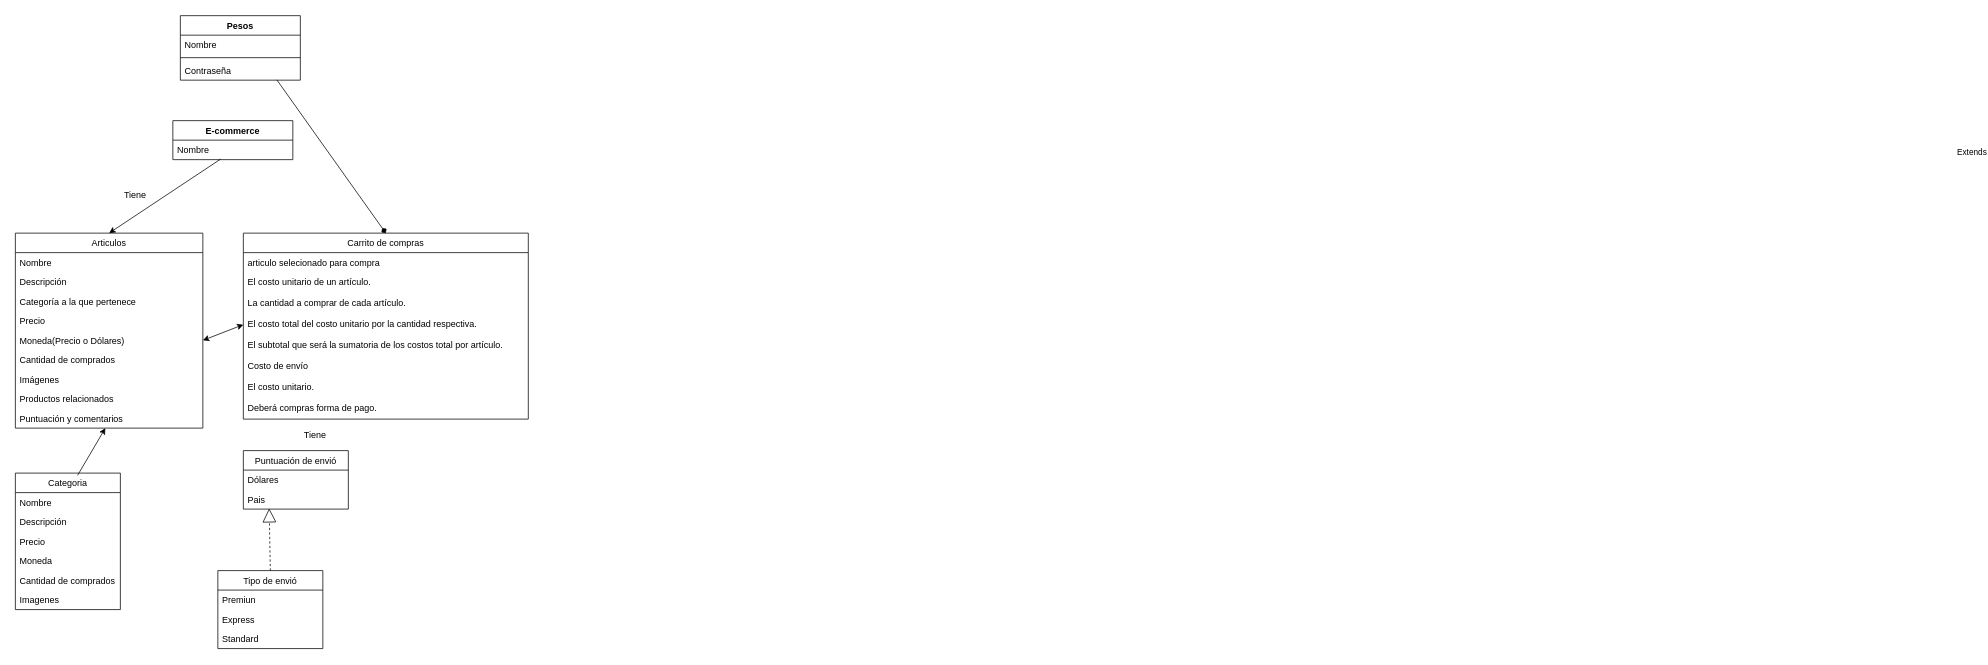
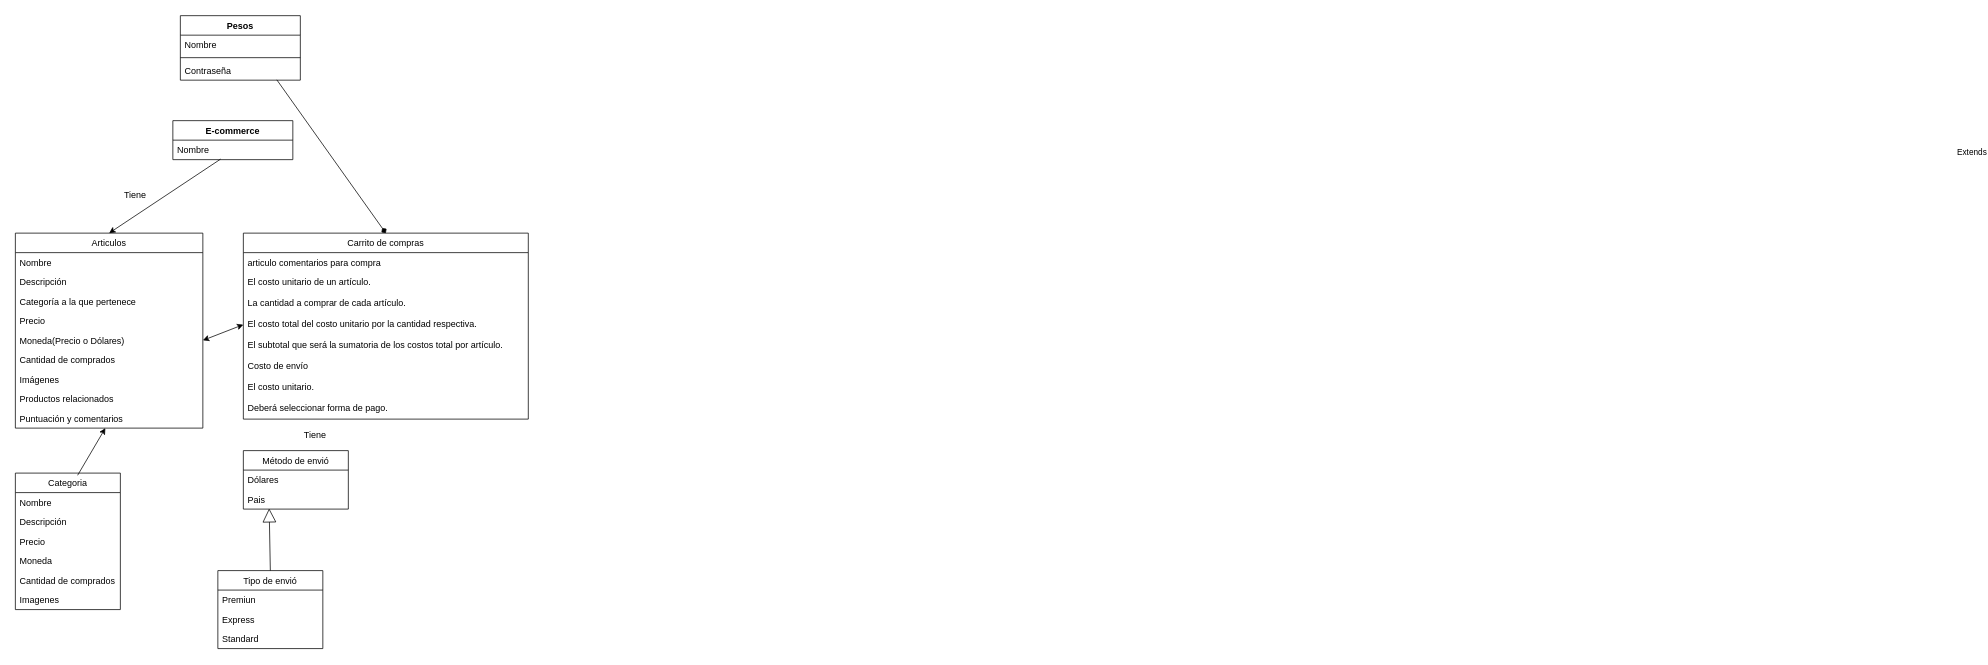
  <mxCell id="0" />
  <mxCell id="1" parent="0" />
  <mxCell id="2" value="" style="endArrow=block;endSize=10;endFill=0;shadow=0;strokeWidth=1;rounded=0;edgeStyle=elbowEdgeStyle;elbow=vertical;strokeColor=none;" edge="1" parent="1"><mxGeometry width="160" relative="1" as="geometry"><mxPoint x="600" y="592" as="sourcePoint" /><mxPoint x="450" y="490" as="targetPoint" /><Array as="points"><mxPoint x="560" y="532" /></Array></mxGeometry></mxCell>
  <mxCell id="3" value="E-commerce" style="swimlane;fontStyle=1;align=center;verticalAlign=top;childLayout=stackLayout;horizontal=1;startSize=26;horizontalStack=0;resizeParent=1;resizeParentMax=0;resizeLast=0;collapsible=1;marginBottom=0;" vertex="1" parent="1"><mxGeometry x="230" y="160" width="160" height="52" as="geometry" /></mxCell>
  <mxCell id="4" value="Nombre" style="text;strokeColor=none;fillColor=none;align=left;verticalAlign=top;spacingLeft=4;spacingRight=4;overflow=hidden;rotatable=0;points=[[0,0.5],[1,0.5]];portConstraint=eastwest;" vertex="1" parent="3"><mxGeometry y="26" width="160" height="26" as="geometry" /></mxCell>
  <mxCell id="5" value="Articulos" style="swimlane;fontStyle=0;childLayout=stackLayout;horizontal=1;startSize=26;fillColor=none;horizontalStack=0;resizeParent=1;resizeParentMax=0;resizeLast=0;collapsible=1;marginBottom=0;" vertex="1" parent="1"><mxGeometry x="20" y="310" width="250" height="260" as="geometry" /></mxCell>
  <mxCell id="6" value="Nombre" style="text;strokeColor=none;fillColor=none;align=left;verticalAlign=top;spacingLeft=4;spacingRight=4;overflow=hidden;rotatable=0;points=[[0,0.5],[1,0.5]];portConstraint=eastwest;" vertex="1" parent="5"><mxGeometry y="26" width="250" height="26" as="geometry" /></mxCell>
  <mxCell id="7" value="Descripción" style="text;strokeColor=none;fillColor=none;align=left;verticalAlign=top;spacingLeft=4;spacingRight=4;overflow=hidden;rotatable=0;points=[[0,0.5],[1,0.5]];portConstraint=eastwest;" vertex="1" parent="5"><mxGeometry y="52" width="250" height="26" as="geometry" /></mxCell>
  <mxCell id="8" value="Categoría a la que pertenece" style="text;strokeColor=none;fillColor=none;align=left;verticalAlign=top;spacingLeft=4;spacingRight=4;overflow=hidden;rotatable=0;points=[[0,0.5],[1,0.5]];portConstraint=eastwest;" vertex="1" parent="5"><mxGeometry y="78" width="250" height="26" as="geometry" /></mxCell>
  <mxCell id="9" value="Precio" style="text;strokeColor=none;fillColor=none;align=left;verticalAlign=top;spacingLeft=4;spacingRight=4;overflow=hidden;rotatable=0;points=[[0,0.5],[1,0.5]];portConstraint=eastwest;" vertex="1" parent="5"><mxGeometry y="104" width="250" height="26" as="geometry" /></mxCell>
  <mxCell id="10" value="Moneda(Precio o Dólares)" style="text;strokeColor=none;fillColor=none;align=left;verticalAlign=top;spacingLeft=4;spacingRight=4;overflow=hidden;rotatable=0;points=[[0,0.5],[1,0.5]];portConstraint=eastwest;" vertex="1" parent="5"><mxGeometry y="130" width="250" height="26" as="geometry" /></mxCell>
  <mxCell id="11" value="Cantidad de comprados" style="text;strokeColor=none;fillColor=none;align=left;verticalAlign=top;spacingLeft=4;spacingRight=4;overflow=hidden;rotatable=0;points=[[0,0.5],[1,0.5]];portConstraint=eastwest;" vertex="1" parent="5"><mxGeometry y="156" width="250" height="26" as="geometry" /></mxCell>
  <mxCell id="12" value="Imágenes" style="text;strokeColor=none;fillColor=none;align=left;verticalAlign=top;spacingLeft=4;spacingRight=4;overflow=hidden;rotatable=0;points=[[0,0.5],[1,0.5]];portConstraint=eastwest;" vertex="1" parent="5"><mxGeometry y="182" width="250" height="26" as="geometry" /></mxCell>
  <mxCell id="13" value="Productos relacionados" style="text;strokeColor=none;fillColor=none;align=left;verticalAlign=top;spacingLeft=4;spacingRight=4;overflow=hidden;rotatable=0;points=[[0,0.5],[1,0.5]];portConstraint=eastwest;" vertex="1" parent="5"><mxGeometry y="208" width="250" height="26" as="geometry" /></mxCell>
  <mxCell id="14" value="Puntuación y comentarios" style="text;strokeColor=none;fillColor=none;align=left;verticalAlign=top;spacingLeft=4;spacingRight=4;overflow=hidden;rotatable=0;points=[[0,0.5],[1,0.5]];portConstraint=eastwest;" vertex="1" parent="5"><mxGeometry y="234" width="250" height="26" as="geometry" /></mxCell>
  <mxCell id="15" value="" style="endArrow=classic;html=1;entryX=0.5;entryY=0;entryDx=0;entryDy=0;exitX=0.398;exitY=0.973;exitDx=0;exitDy=0;exitPerimeter=0;" edge="1" parent="1" source="4" target="5"><mxGeometry width="50" height="50" relative="1" as="geometry"><mxPoint x="308" y="160" as="sourcePoint" /><mxPoint x="330" y="360" as="targetPoint" /></mxGeometry></mxCell>
  <mxCell id="16" value="Carrito de compras" style="swimlane;fontStyle=0;childLayout=stackLayout;horizontal=1;startSize=26;fillColor=none;horizontalStack=0;resizeParent=1;resizeParentMax=0;resizeLast=0;collapsible=1;marginBottom=0;" vertex="1" parent="1"><mxGeometry x="324" y="310" width="380" height="248" as="geometry" /></mxCell>
- <mxCell id="17" value="articulo selecionado para compra" style="text;strokeColor=none;fillColor=none;align=left;verticalAlign=top;spacingLeft=4;spacingRight=4;overflow=hidden;rotatable=0;points=[[0,0.5],[1,0.5]];portConstraint=eastwest;" vertex="1" parent="16"><mxGeometry y="26" width="380" height="26" as="geometry" /></mxCell>
+ <mxCell id="17" value="articulo comentarios para compra" style="text;strokeColor=none;fillColor=none;align=left;verticalAlign=top;spacingLeft=4;spacingRight=4;overflow=hidden;rotatable=0;points=[[0,0.5],[1,0.5]];portConstraint=eastwest;" vertex="1" parent="16"><mxGeometry y="26" width="380" height="26" as="geometry" /></mxCell>
  <mxCell id="18" value="El costo unitario de un artículo." style="text;strokeColor=none;fillColor=none;align=left;verticalAlign=top;spacingLeft=4;spacingRight=4;overflow=hidden;rotatable=0;points=[[0,0.5],[1,0.5]];portConstraint=eastwest;" vertex="1" parent="16"><mxGeometry y="52" width="380" height="28" as="geometry" /></mxCell>
  <mxCell id="19" value="La cantidad a comprar de cada artículo." style="text;strokeColor=none;fillColor=none;align=left;verticalAlign=top;spacingLeft=4;spacingRight=4;overflow=hidden;rotatable=0;points=[[0,0.5],[1,0.5]];portConstraint=eastwest;" vertex="1" parent="16"><mxGeometry y="80" width="380" height="28" as="geometry" /></mxCell>
  <mxCell id="20" value="El costo total del costo unitario por la cantidad respectiva." style="text;strokeColor=none;fillColor=none;align=left;verticalAlign=top;spacingLeft=4;spacingRight=4;overflow=hidden;rotatable=0;points=[[0,0.5],[1,0.5]];portConstraint=eastwest;" vertex="1" parent="16"><mxGeometry y="108" width="380" height="28" as="geometry" /></mxCell>
  <mxCell id="21" value="El subtotal que será la sumatoria de los costos total por artículo." style="text;strokeColor=none;fillColor=none;align=left;verticalAlign=top;spacingLeft=4;spacingRight=4;overflow=hidden;rotatable=0;points=[[0,0.5],[1,0.5]];portConstraint=eastwest;" vertex="1" parent="16"><mxGeometry y="136" width="380" height="28" as="geometry" /></mxCell>
  <mxCell id="22" value="Costo de envío" style="text;strokeColor=none;fillColor=none;align=left;verticalAlign=top;spacingLeft=4;spacingRight=4;overflow=hidden;rotatable=0;points=[[0,0.5],[1,0.5]];portConstraint=eastwest;" vertex="1" parent="16"><mxGeometry y="164" width="380" height="28" as="geometry" /></mxCell>
  <mxCell id="23" value="El costo unitario." style="text;strokeColor=none;fillColor=none;align=left;verticalAlign=top;spacingLeft=4;spacingRight=4;overflow=hidden;rotatable=0;points=[[0,0.5],[1,0.5]];portConstraint=eastwest;" vertex="1" parent="16"><mxGeometry y="192" width="380" height="28" as="geometry" /></mxCell>
- <mxCell id="24" value="Deberá compras forma de pago." style="text;strokeColor=none;fillColor=none;align=left;verticalAlign=top;spacingLeft=4;spacingRight=4;overflow=hidden;rotatable=0;points=[[0,0.5],[1,0.5]];portConstraint=eastwest;" vertex="1" parent="16"><mxGeometry y="220" width="380" height="28" as="geometry" /></mxCell>
+ <mxCell id="24" value="Deberá seleccionar forma de pago." style="text;strokeColor=none;fillColor=none;align=left;verticalAlign=top;spacingLeft=4;spacingRight=4;overflow=hidden;rotatable=0;points=[[0,0.5],[1,0.5]];portConstraint=eastwest;" vertex="1" parent="16"><mxGeometry y="220" width="380" height="28" as="geometry" /></mxCell>
  <mxCell id="25" value="Pesos" style="swimlane;fontStyle=1;align=center;verticalAlign=top;childLayout=stackLayout;horizontal=1;startSize=26;horizontalStack=0;resizeParent=1;resizeParentMax=0;resizeLast=0;collapsible=1;marginBottom=0;" vertex="1" parent="1"><mxGeometry x="240" y="20" width="160" height="86" as="geometry" /></mxCell>
  <mxCell id="26" value="Nombre" style="text;strokeColor=none;fillColor=none;align=left;verticalAlign=top;spacingLeft=4;spacingRight=4;overflow=hidden;rotatable=0;points=[[0,0.5],[1,0.5]];portConstraint=eastwest;" vertex="1" parent="25"><mxGeometry y="26" width="160" height="26" as="geometry" /></mxCell>
  <mxCell id="27" value="" style="line;strokeWidth=1;fillColor=none;align=left;verticalAlign=middle;spacingTop=-1;spacingLeft=3;spacingRight=3;rotatable=0;labelPosition=right;points=[];portConstraint=eastwest;" vertex="1" parent="25"><mxGeometry y="52" width="160" height="8" as="geometry" /></mxCell>
  <mxCell id="28" value="Contraseña" style="text;strokeColor=none;fillColor=none;align=left;verticalAlign=top;spacingLeft=4;spacingRight=4;overflow=hidden;rotatable=0;points=[[0,0.5],[1,0.5]];portConstraint=eastwest;" vertex="1" parent="25"><mxGeometry y="60" width="160" height="26" as="geometry" /></mxCell>
  <mxCell id="29" value="" style="endArrow=diamond;html=1;entryX=0.5;entryY=0;entryDx=0;entryDy=0;exitX=0.804;exitY=0.984;exitDx=0;exitDy=0;exitPerimeter=0;" edge="1" parent="1" source="28" target="16"><mxGeometry width="50" height="50" relative="1" as="geometry"><mxPoint x="503.08" y="273.638" as="sourcePoint" /><mxPoint x="525" y="260" as="targetPoint" /></mxGeometry></mxCell>
  <mxCell id="30" value="Tiene" style="text;html=1;strokeColor=none;fillColor=none;align=center;verticalAlign=middle;whiteSpace=wrap;rounded=0;" vertex="1" parent="1"><mxGeometry x="160" y="250" width="40" height="20" as="geometry" /></mxCell>
- <mxCell id="31" value="Puntuación de envió" style="swimlane;fontStyle=0;childLayout=stackLayout;horizontal=1;startSize=26;fillColor=none;horizontalStack=0;resizeParent=1;resizeParentMax=0;resizeLast=0;collapsible=1;marginBottom=0;" vertex="1" parent="1"><mxGeometry x="324" y="600" width="140" height="78" as="geometry" /></mxCell>
+ <mxCell id="31" value="Método de envió" style="swimlane;fontStyle=0;childLayout=stackLayout;horizontal=1;startSize=26;fillColor=none;horizontalStack=0;resizeParent=1;resizeParentMax=0;resizeLast=0;collapsible=1;marginBottom=0;" vertex="1" parent="1"><mxGeometry x="324" y="600" width="140" height="78" as="geometry" /></mxCell>
  <mxCell id="32" value="Dólares" style="text;strokeColor=none;fillColor=none;align=left;verticalAlign=top;spacingLeft=4;spacingRight=4;overflow=hidden;rotatable=0;points=[[0,0.5],[1,0.5]];portConstraint=eastwest;" vertex="1" parent="31"><mxGeometry y="26" width="140" height="26" as="geometry" /></mxCell>
  <mxCell id="33" value="Pais" style="text;strokeColor=none;fillColor=none;align=left;verticalAlign=top;spacingLeft=4;spacingRight=4;overflow=hidden;rotatable=0;points=[[0,0.5],[1,0.5]];portConstraint=eastwest;" vertex="1" parent="31"><mxGeometry y="52" width="140" height="26" as="geometry" /></mxCell>
  <mxCell id="34" value="Tipo de envió" style="swimlane;fontStyle=0;childLayout=stackLayout;horizontal=1;startSize=26;fillColor=none;horizontalStack=0;resizeParent=1;resizeParentMax=0;resizeLast=0;collapsible=1;marginBottom=0;" vertex="1" parent="1"><mxGeometry x="290" y="760" width="140" height="104" as="geometry" /></mxCell>
  <mxCell id="35" value="Premiun" style="text;strokeColor=none;fillColor=none;align=left;verticalAlign=top;spacingLeft=4;spacingRight=4;overflow=hidden;rotatable=0;points=[[0,0.5],[1,0.5]];portConstraint=eastwest;" vertex="1" parent="34"><mxGeometry y="26" width="140" height="26" as="geometry" /></mxCell>
  <mxCell id="36" value="Express" style="text;strokeColor=none;fillColor=none;align=left;verticalAlign=top;spacingLeft=4;spacingRight=4;overflow=hidden;rotatable=0;points=[[0,0.5],[1,0.5]];portConstraint=eastwest;" vertex="1" parent="34"><mxGeometry y="52" width="140" height="26" as="geometry" /></mxCell>
  <mxCell id="37" value="Standard" style="text;strokeColor=none;fillColor=none;align=left;verticalAlign=top;spacingLeft=4;spacingRight=4;overflow=hidden;rotatable=0;points=[[0,0.5],[1,0.5]];portConstraint=eastwest;" vertex="1" parent="34"><mxGeometry y="78" width="140" height="26" as="geometry" /></mxCell>
- <mxCell id="38" value="Extends" style="endArrow=block;endSize=16;endFill=0;html=1;exitX=0.5;exitY=0;exitDx=0;exitDy=0;entryX=0.246;entryY=0.968;entryDx=0;entryDy=0;entryPerimeter=0;dashed=1;" edge="1" parent="1" source="34" target="33"><mxGeometry x="1" y="-1291" width="160" relative="1" as="geometry"><mxPoint x="480" y="730" as="sourcePoint" /><mxPoint x="640" y="730" as="targetPoint" /><mxPoint x="980" y="-451" as="offset" /></mxGeometry></mxCell>
+ <mxCell id="38" value="Extends" style="endArrow=block;endSize=16;endFill=0;html=1;exitX=0.5;exitY=0;exitDx=0;exitDy=0;entryX=0.246;entryY=0.968;entryDx=0;entryDy=0;entryPerimeter=0;" edge="1" parent="1" source="34" target="33"><mxGeometry x="1" y="-1291" width="160" relative="1" as="geometry"><mxPoint x="480" y="730" as="sourcePoint" /><mxPoint x="640" y="730" as="targetPoint" /><mxPoint x="980" y="-451" as="offset" /></mxGeometry></mxCell>
  <mxCell id="39" value="Tiene" style="text;html=1;strokeColor=none;fillColor=none;align=center;verticalAlign=middle;whiteSpace=wrap;rounded=0;" vertex="1" parent="1"><mxGeometry x="400" y="570" width="40" height="20" as="geometry" /></mxCell>
  <mxCell id="40" value="" style="endArrow=classic;startArrow=classic;html=1;entryX=0;entryY=0.5;entryDx=0;entryDy=0;exitX=1;exitY=0.5;exitDx=0;exitDy=0;" edge="1" parent="1" source="10" target="20"><mxGeometry width="50" height="50" relative="1" as="geometry"><mxPoint x="270" y="432" as="sourcePoint" /><mxPoint x="390" y="410" as="targetPoint" /></mxGeometry></mxCell>
  <mxCell id="41" value="Categoria" style="swimlane;fontStyle=0;childLayout=stackLayout;horizontal=1;startSize=26;fillColor=none;horizontalStack=0;resizeParent=1;resizeParentMax=0;resizeLast=0;collapsible=1;marginBottom=0;" vertex="1" parent="1"><mxGeometry x="20" y="630" width="140" height="182" as="geometry" /></mxCell>
  <mxCell id="42" value="Nombre" style="text;strokeColor=none;fillColor=none;align=left;verticalAlign=top;spacingLeft=4;spacingRight=4;overflow=hidden;rotatable=0;points=[[0,0.5],[1,0.5]];portConstraint=eastwest;" vertex="1" parent="41"><mxGeometry y="26" width="140" height="26" as="geometry" /></mxCell>
  <mxCell id="43" value="Descripción" style="text;strokeColor=none;fillColor=none;align=left;verticalAlign=top;spacingLeft=4;spacingRight=4;overflow=hidden;rotatable=0;points=[[0,0.5],[1,0.5]];portConstraint=eastwest;" vertex="1" parent="41"><mxGeometry y="52" width="140" height="26" as="geometry" /></mxCell>
  <mxCell id="44" value="Precio" style="text;strokeColor=none;fillColor=none;align=left;verticalAlign=top;spacingLeft=4;spacingRight=4;overflow=hidden;rotatable=0;points=[[0,0.5],[1,0.5]];portConstraint=eastwest;" vertex="1" parent="41"><mxGeometry y="78" width="140" height="26" as="geometry" /></mxCell>
  <mxCell id="45" value="Moneda" style="text;strokeColor=none;fillColor=none;align=left;verticalAlign=top;spacingLeft=4;spacingRight=4;overflow=hidden;rotatable=0;points=[[0,0.5],[1,0.5]];portConstraint=eastwest;" vertex="1" parent="41"><mxGeometry y="104" width="140" height="26" as="geometry" /></mxCell>
  <mxCell id="46" value="Cantidad de comprados" style="text;strokeColor=none;fillColor=none;align=left;verticalAlign=top;spacingLeft=4;spacingRight=4;overflow=hidden;rotatable=0;points=[[0,0.5],[1,0.5]];portConstraint=eastwest;" vertex="1" parent="41"><mxGeometry y="130" width="140" height="26" as="geometry" /></mxCell>
  <mxCell id="47" value="Imagenes" style="text;strokeColor=none;fillColor=none;align=left;verticalAlign=top;spacingLeft=4;spacingRight=4;overflow=hidden;rotatable=0;points=[[0,0.5],[1,0.5]];portConstraint=eastwest;" vertex="1" parent="41"><mxGeometry y="156" width="140" height="26" as="geometry" /></mxCell>
  <mxCell id="48" value="" style="endArrow=classic;html=1;exitX=0.593;exitY=0.016;exitDx=0;exitDy=0;exitPerimeter=0;" edge="1" parent="1" source="41"><mxGeometry width="50" height="50" relative="1" as="geometry"><mxPoint x="270" y="590" as="sourcePoint" /><mxPoint x="140" y="570" as="targetPoint" /></mxGeometry></mxCell>
